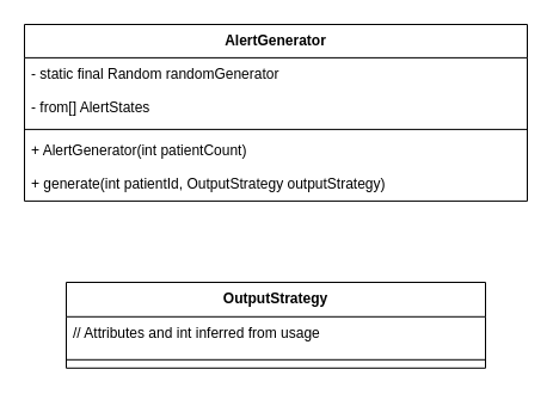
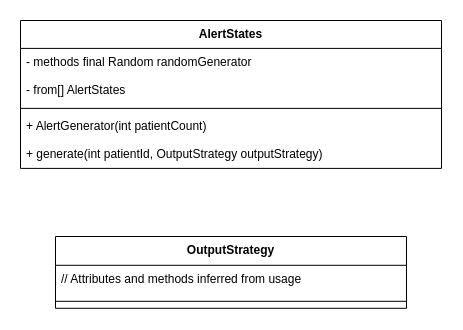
  <mxCell id="0" />
  <mxCell id="1" parent="0" />
- <mxCell id="2" value="AlertGenerator" style="swimlane;fontStyle=1;align=center;verticalAlign=top;childLayout=stackLayout;horizontal=1;startSize=27.9;horizontalStack=0;resizeParent=1;resizeParentMax=0;resizeLast=0;collapsible=0;marginBottom=0;" vertex="1" parent="1"><mxGeometry x="20" y="20" width="421" height="147.9" as="geometry" /></mxCell>
- <mxCell id="3" value="- static final Random randomGenerator" style="text;strokeColor=none;fillColor=none;align=left;verticalAlign=top;spacingLeft=4;spacingRight=4;overflow=hidden;rotatable=0;points=[[0,0.5],[1,0.5]];portConstraint=eastwest;" vertex="1" parent="2"><mxGeometry y="27.9" width="421" height="28" as="geometry" /></mxCell>
+ <mxCell id="2" value="AlertStates" style="swimlane;fontStyle=1;align=center;verticalAlign=top;childLayout=stackLayout;horizontal=1;startSize=27.9;horizontalStack=0;resizeParent=1;resizeParentMax=0;resizeLast=0;collapsible=0;marginBottom=0;" vertex="1" parent="1"><mxGeometry x="20" y="20" width="421" height="147.9" as="geometry" /></mxCell>
+ <mxCell id="3" value="- methods final Random randomGenerator" style="text;strokeColor=none;fillColor=none;align=left;verticalAlign=top;spacingLeft=4;spacingRight=4;overflow=hidden;rotatable=0;points=[[0,0.5],[1,0.5]];portConstraint=eastwest;" vertex="1" parent="2"><mxGeometry y="27.9" width="421" height="28" as="geometry" /></mxCell>
  <mxCell id="4" value="- from[] AlertStates" style="text;strokeColor=none;fillColor=none;align=left;verticalAlign=top;spacingLeft=4;spacingRight=4;overflow=hidden;rotatable=0;points=[[0,0.5],[1,0.5]];portConstraint=eastwest;" vertex="1" parent="2"><mxGeometry y="55.9" width="421" height="28" as="geometry" /></mxCell>
  <mxCell id="5" style="line;strokeWidth=1;fillColor=none;align=left;verticalAlign=middle;spacingTop=-1;spacingLeft=3;spacingRight=3;rotatable=0;labelPosition=right;points=[];portConstraint=eastwest;strokeColor=inherit;" vertex="1" parent="2"><mxGeometry y="83.9" width="421" height="8" as="geometry" /></mxCell>
  <mxCell id="6" value="+ AlertGenerator(int patientCount)" style="text;strokeColor=none;fillColor=none;align=left;verticalAlign=top;spacingLeft=4;spacingRight=4;overflow=hidden;rotatable=0;points=[[0,0.5],[1,0.5]];portConstraint=eastwest;" vertex="1" parent="2"><mxGeometry y="91.9" width="421" height="28" as="geometry" /></mxCell>
  <mxCell id="7" value="+ generate(int patientId, OutputStrategy outputStrategy)" style="text;strokeColor=none;fillColor=none;align=left;verticalAlign=top;spacingLeft=4;spacingRight=4;overflow=hidden;rotatable=0;points=[[0,0.5],[1,0.5]];portConstraint=eastwest;" vertex="1" parent="2"><mxGeometry y="119.9" width="421" height="28" as="geometry" /></mxCell>
  <mxCell id="8" value="OutputStrategy" style="swimlane;fontStyle=1;align=center;verticalAlign=top;childLayout=stackLayout;horizontal=1;startSize=28.8;horizontalStack=0;resizeParent=1;resizeParentMax=0;resizeLast=0;collapsible=0;marginBottom=0;" vertex="1" parent="1"><mxGeometry x="55" y="236" width="351" height="71.8" as="geometry" /></mxCell>
- <mxCell id="9" value="// Attributes and int inferred from usage" style="text;strokeColor=none;fillColor=none;align=left;verticalAlign=top;spacingLeft=4;spacingRight=4;overflow=hidden;rotatable=0;points=[[0,0.5],[1,0.5]];portConstraint=eastwest;" vertex="1" parent="8"><mxGeometry y="28.8" width="351" height="29" as="geometry" /></mxCell>
+ <mxCell id="9" value="// Attributes and methods inferred from usage" style="text;strokeColor=none;fillColor=none;align=left;verticalAlign=top;spacingLeft=4;spacingRight=4;overflow=hidden;rotatable=0;points=[[0,0.5],[1,0.5]];portConstraint=eastwest;" vertex="1" parent="8"><mxGeometry y="28.8" width="351" height="29" as="geometry" /></mxCell>
  <mxCell id="10" style="line;strokeWidth=1;fillColor=none;align=left;verticalAlign=middle;spacingTop=-1;spacingLeft=3;spacingRight=3;rotatable=0;labelPosition=right;points=[];portConstraint=eastwest;strokeColor=inherit;" vertex="1" parent="8"><mxGeometry y="57.8" width="351" height="14" as="geometry" /></mxCell>
